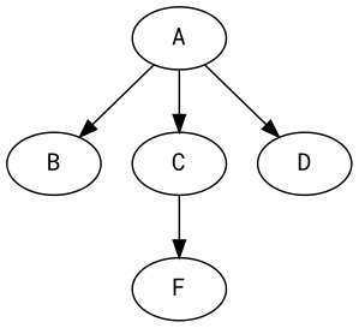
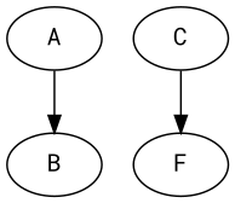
  digraph {
    fontname="Roboto Mono"
    node [fontname="Roboto Mono"]
    edge [fontname="Roboto Mono"]
    A
    B
    C
-   D
    F
    A -> B
-   A -> C
-   A -> D
    C -> F
  }
